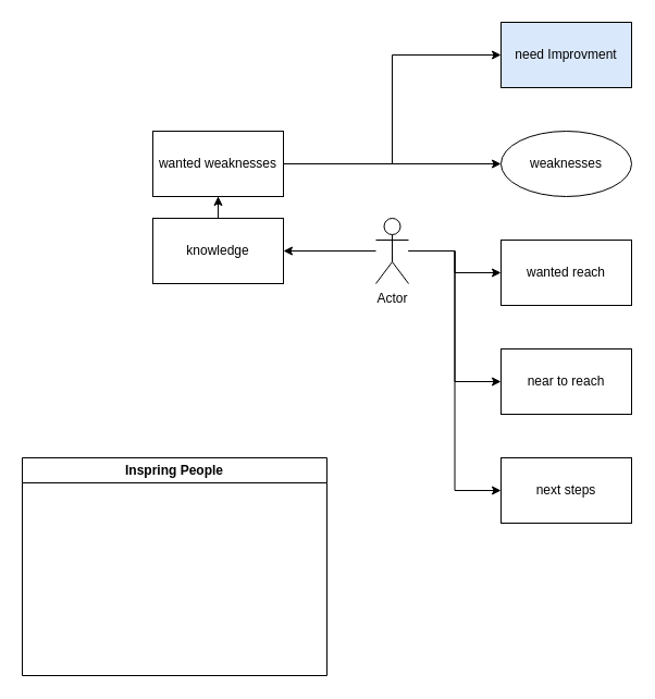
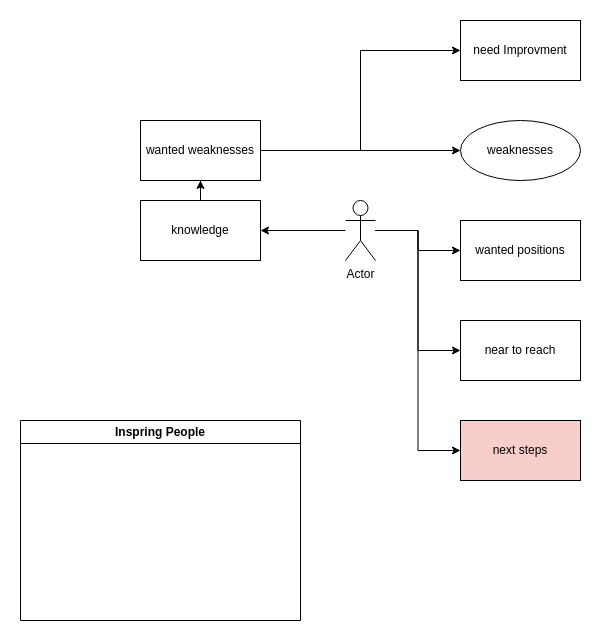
  <mxCell id="0" />
  <mxCell id="1" parent="0" />
  <mxCell id="2" style="edgeStyle=orthogonalEdgeStyle;rounded=0;orthogonalLoop=1;jettySize=auto;html=1;entryX=1;entryY=0.5;entryDx=0;entryDy=0;" edge="1" parent="1" source="6" target="8"><mxGeometry relative="1" as="geometry" /></mxCell>
  <mxCell id="3" style="edgeStyle=orthogonalEdgeStyle;rounded=0;orthogonalLoop=1;jettySize=auto;html=1;entryX=0;entryY=0.5;entryDx=0;entryDy=0;" edge="1" parent="1" source="6" target="15"><mxGeometry relative="1" as="geometry" /></mxCell>
  <mxCell id="4" style="edgeStyle=orthogonalEdgeStyle;rounded=0;orthogonalLoop=1;jettySize=auto;html=1;entryX=0;entryY=0.5;entryDx=0;entryDy=0;" edge="1" parent="1" source="6" target="16"><mxGeometry relative="1" as="geometry" /></mxCell>
  <mxCell id="5" style="edgeStyle=orthogonalEdgeStyle;rounded=0;orthogonalLoop=1;jettySize=auto;html=1;entryX=0;entryY=0.5;entryDx=0;entryDy=0;" edge="1" parent="1" source="6" target="17"><mxGeometry relative="1" as="geometry" /></mxCell>
  <mxCell id="6" value="Actor" style="shape=umlActor;verticalLabelPosition=bottom;verticalAlign=top;html=1;outlineConnect=0;" vertex="1" parent="1"><mxGeometry x="345" y="200" width="30" height="60" as="geometry" /></mxCell>
  <mxCell id="7" style="edgeStyle=orthogonalEdgeStyle;rounded=0;orthogonalLoop=1;jettySize=auto;html=1;entryX=0.5;entryY=1;entryDx=0;entryDy=0;" edge="1" parent="1" source="8" target="11"><mxGeometry relative="1" as="geometry" /></mxCell>
  <mxCell id="8" value="knowledge" style="rounded=0;whiteSpace=wrap;html=1;" vertex="1" parent="1"><mxGeometry x="140" y="200" width="120" height="60" as="geometry" /></mxCell>
  <mxCell id="9" style="edgeStyle=orthogonalEdgeStyle;rounded=0;orthogonalLoop=1;jettySize=auto;html=1;entryX=0;entryY=0.5;entryDx=0;entryDy=0;" edge="1" parent="1" source="11" target="13"><mxGeometry relative="1" as="geometry" /></mxCell>
  <mxCell id="10" style="edgeStyle=orthogonalEdgeStyle;rounded=0;orthogonalLoop=1;jettySize=auto;html=1;" edge="1" parent="1" source="11" target="14"><mxGeometry relative="1" as="geometry"><Array as="points"><mxPoint x="360" y="150" /><mxPoint x="360" y="150" /></Array></mxGeometry></mxCell>
  <mxCell id="11" value="wanted weaknesses" style="rounded=0;whiteSpace=wrap;html=1;" vertex="1" parent="1"><mxGeometry x="140" y="120" width="120" height="60" as="geometry" /></mxCell>
  <mxCell id="12" value="Inspring People" style="swimlane;whiteSpace=wrap;html=1;" vertex="1" parent="1"><mxGeometry x="20" y="420" width="280" height="200" as="geometry" /></mxCell>
- <mxCell id="13" value="need Improvment" style="rounded=0;whiteSpace=wrap;html=1;fillColor=#dae8fc;" vertex="1" parent="1"><mxGeometry x="460" y="20" width="120" height="60" as="geometry" /></mxCell>
+ <mxCell id="13" value="need Improvment" style="rounded=0;whiteSpace=wrap;html=1;" vertex="1" parent="1"><mxGeometry x="460" y="20" width="120" height="60" as="geometry" /></mxCell>
  <mxCell id="14" value="weaknesses" style="ellipse;whiteSpace=wrap;html=1;" vertex="1" parent="1"><mxGeometry x="460" y="120" width="120" height="60" as="geometry" /></mxCell>
- <mxCell id="15" value="wanted reach" style="rounded=0;whiteSpace=wrap;html=1;" vertex="1" parent="1"><mxGeometry x="460" y="220" width="120" height="60" as="geometry" /></mxCell>
+ <mxCell id="15" value="wanted positions" style="rounded=0;whiteSpace=wrap;html=1;" vertex="1" parent="1"><mxGeometry x="460" y="220" width="120" height="60" as="geometry" /></mxCell>
  <mxCell id="16" value="near to reach&lt;br&gt;" style="rounded=0;whiteSpace=wrap;html=1;" vertex="1" parent="1"><mxGeometry x="460" y="320" width="120" height="60" as="geometry" /></mxCell>
- <mxCell id="17" value="next steps" style="rounded=0;whiteSpace=wrap;html=1;" vertex="1" parent="1"><mxGeometry x="460" y="420" width="120" height="60" as="geometry" /></mxCell>
+ <mxCell id="17" value="next steps" style="rounded=0;whiteSpace=wrap;html=1;fillColor=#f8cecc;" vertex="1" parent="1"><mxGeometry x="460" y="420" width="120" height="60" as="geometry" /></mxCell>
